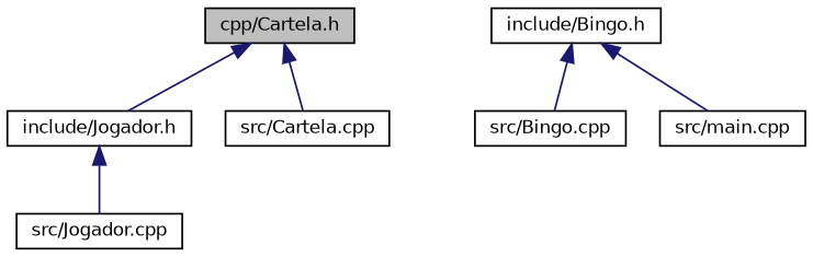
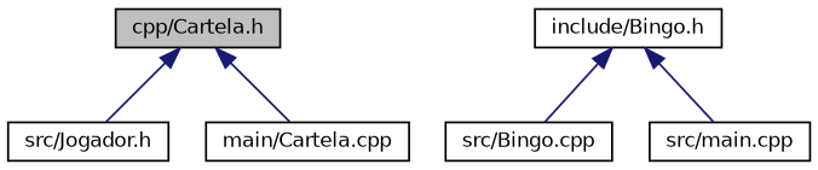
  digraph {
    node [color=black fillcolor=white fontname=Helvetica fontsize=10 shape=record style=filled]
    edge [color=midnightblue dir=back fontname=Helvetica fontsize=10 labelfontname=Helvetica labelfontsize=10 style=solid]
    n1 [fillcolor=grey75 fontcolor=black height=0.2 label="cpp/Cartela.h" width=0.4]
-   n2 [height=0.2 label="include/Jogador.h" width=0.4]
-   n3 [height=0.2 label="src/Cartela.cpp" width=0.4]
-   n4 [height=0.2 label="src/Jogador.cpp" width=0.4]
+   n2 [height=0.2 label="src/Jogador.h" width=0.4]
+   n3 [height=0.2 label="main/Cartela.cpp" width=0.4]
    n5 [height=0.2 label="include/Bingo.h" width=0.4]
    n6 [height=0.2 label="src/Bingo.cpp" width=0.4]
    n7 [height=0.2 label="src/main.cpp" width=0.4]
    n1 -> n2
    n1 -> n3
-   n2 -> n4
    n5 -> n6
    n5 -> n7
  }
